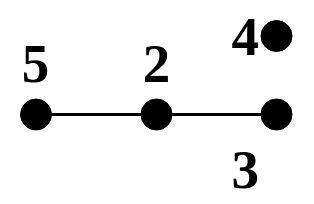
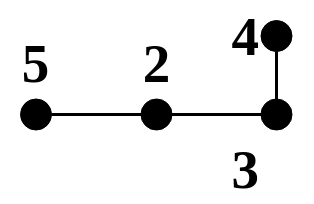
  <mxCell id="0" />
  <mxCell id="1" parent="0" />
+ <mxCell id="2" value="" style="edgeStyle=none;rounded=0;jumpStyle=none;orthogonalLoop=1;jettySize=auto;html=1;startArrow=none;startFill=0;endArrow=none;endFill=0;strokeColor=#000000;strokeWidth=3;fontSize=55;fontStyle=1;fontFamily=Palatino;" parent="1" source="4" target="7" edge="1"><mxGeometry relative="1" as="geometry" /></mxCell>
  <mxCell id="3" value="" style="edgeStyle=none;rounded=0;jumpStyle=none;orthogonalLoop=1;jettySize=auto;html=1;startArrow=none;startFill=0;endArrow=none;endFill=0;strokeColor=#000000;strokeWidth=3;fontSize=55;fontStyle=1;fontFamily=Palatino;" parent="1" source="4" target="6" edge="1"><mxGeometry relative="1" as="geometry" /></mxCell>
  <mxCell id="4" value="3" style="ellipse;whiteSpace=wrap;html=1;aspect=fixed;rounded=1;shadow=0;glass=0;comic=0;strokeColor=#000000;fillColor=#000000;align=right;fontSize=55;labelPosition=left;verticalLabelPosition=bottom;verticalAlign=top;fontStyle=1;fontFamily=Palatino;" parent="1" vertex="1"><mxGeometry x="260.501" y="98.5" width="31" height="31" as="geometry" /></mxCell>
  <mxCell id="5" value="" style="edgeStyle=none;rounded=0;jumpStyle=none;orthogonalLoop=1;jettySize=auto;html=1;startArrow=none;startFill=0;endArrow=none;endFill=0;strokeColor=#000000;strokeWidth=3;fontSize=55;fontStyle=1;fontFamily=Palatino;" parent="1" source="6" target="8" edge="1"><mxGeometry relative="1" as="geometry" /></mxCell>
  <mxCell id="6" value="2" style="ellipse;whiteSpace=wrap;html=1;aspect=fixed;rounded=1;shadow=0;glass=0;comic=0;strokeColor=#000000;fillColor=#000000;align=center;fontSize=55;labelPosition=center;verticalLabelPosition=top;verticalAlign=bottom;fontStyle=1;fontFamily=Palatino;" parent="1" vertex="1"><mxGeometry x="140.501" y="98.5" width="31" height="31" as="geometry" /></mxCell>
  <mxCell id="7" value="4" style="ellipse;whiteSpace=wrap;html=1;aspect=fixed;rounded=1;shadow=0;glass=0;comic=0;strokeColor=#000000;fillColor=#000000;align=right;fontSize=55;labelPosition=left;verticalLabelPosition=middle;verticalAlign=middle;fontStyle=1;fontFamily=Palatino;" parent="1" vertex="1"><mxGeometry x="260.501" y="20" width="31" height="31" as="geometry" /></mxCell>
  <mxCell id="8" value="5" style="ellipse;whiteSpace=wrap;html=1;aspect=fixed;rounded=1;shadow=0;glass=0;comic=0;strokeColor=#000000;fillColor=#000000;align=center;fontSize=55;labelPosition=center;verticalLabelPosition=top;verticalAlign=bottom;fontStyle=1;fontFamily=Palatino;" parent="1" vertex="1"><mxGeometry x="20.001" y="98.5" width="31" height="31" as="geometry" /></mxCell>
